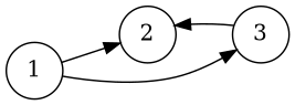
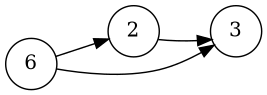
  digraph {
    nodestep=0.6
    rankdir=LR
    node [shape=circle]
-   1
+   1 [label=6]
    2
    3
    1 -> 2
    1 -> 3
-   3 -> 2
+   2 -> 3
  }
